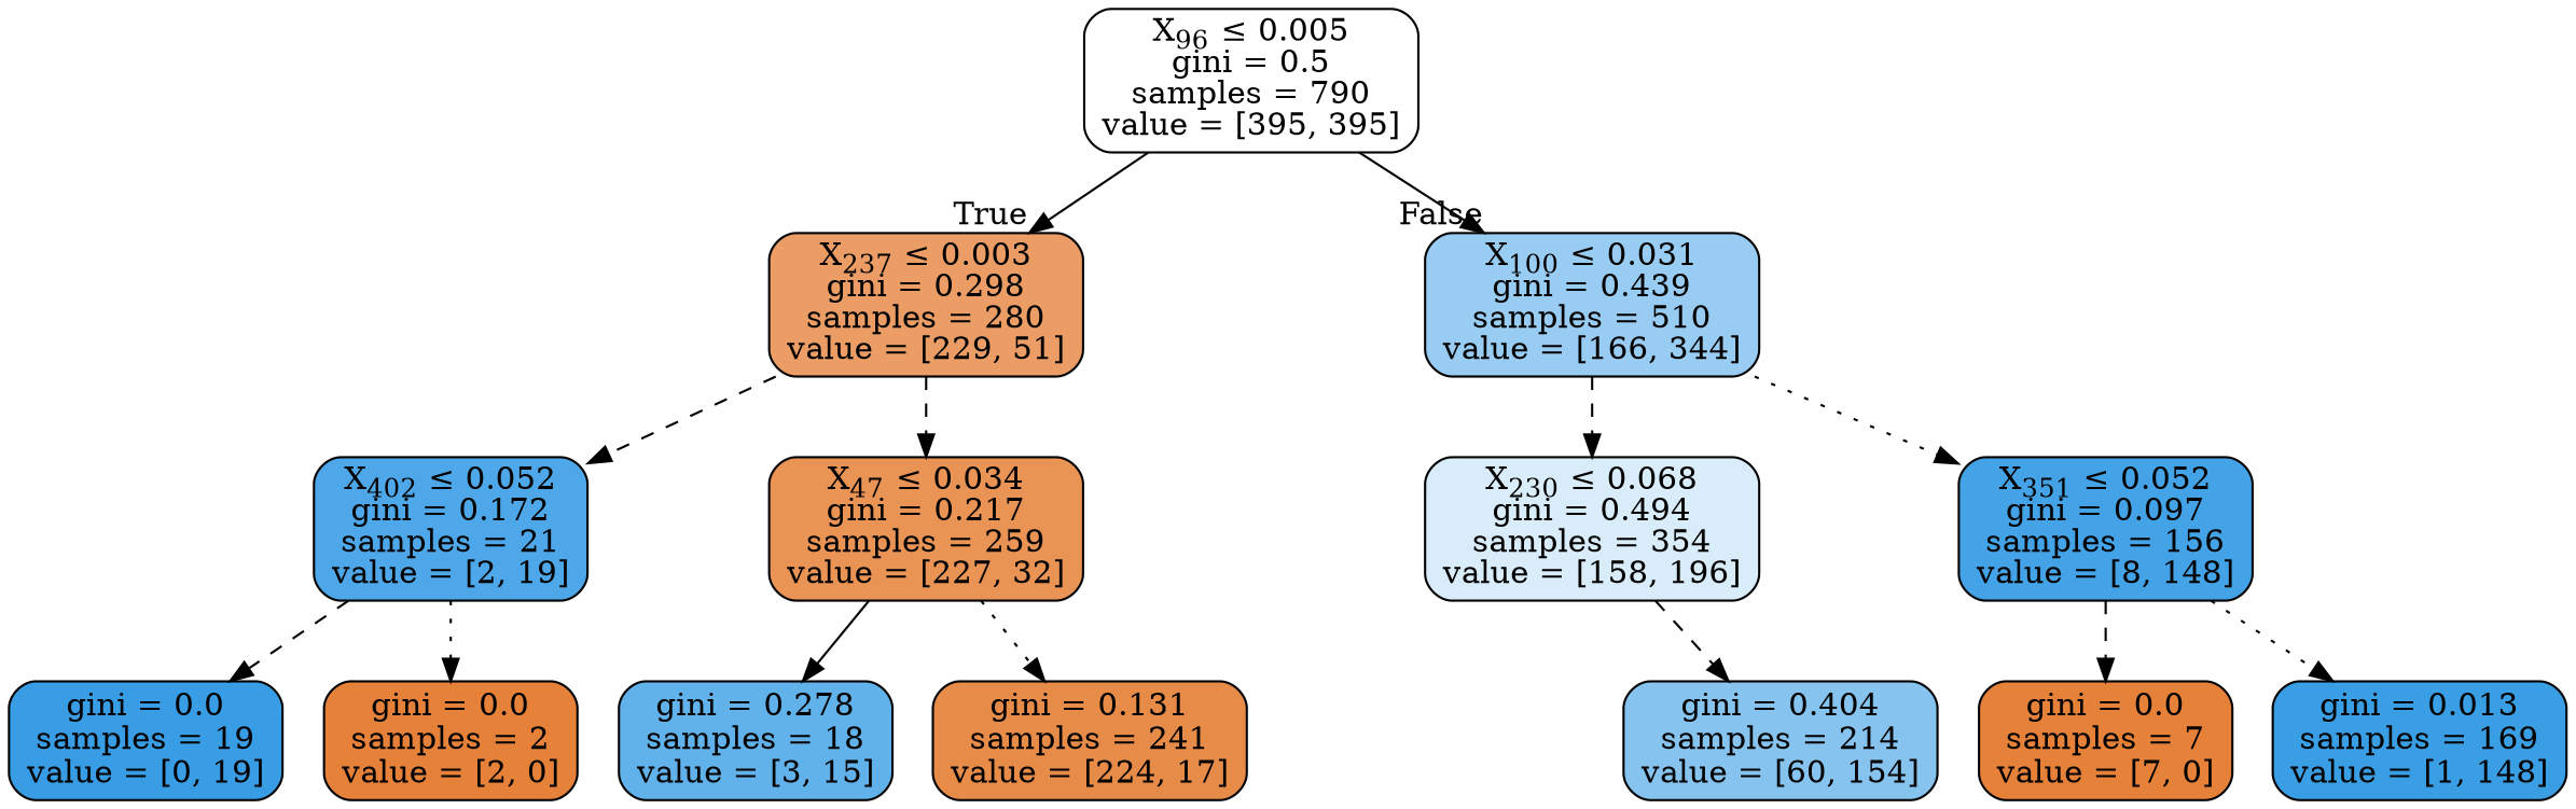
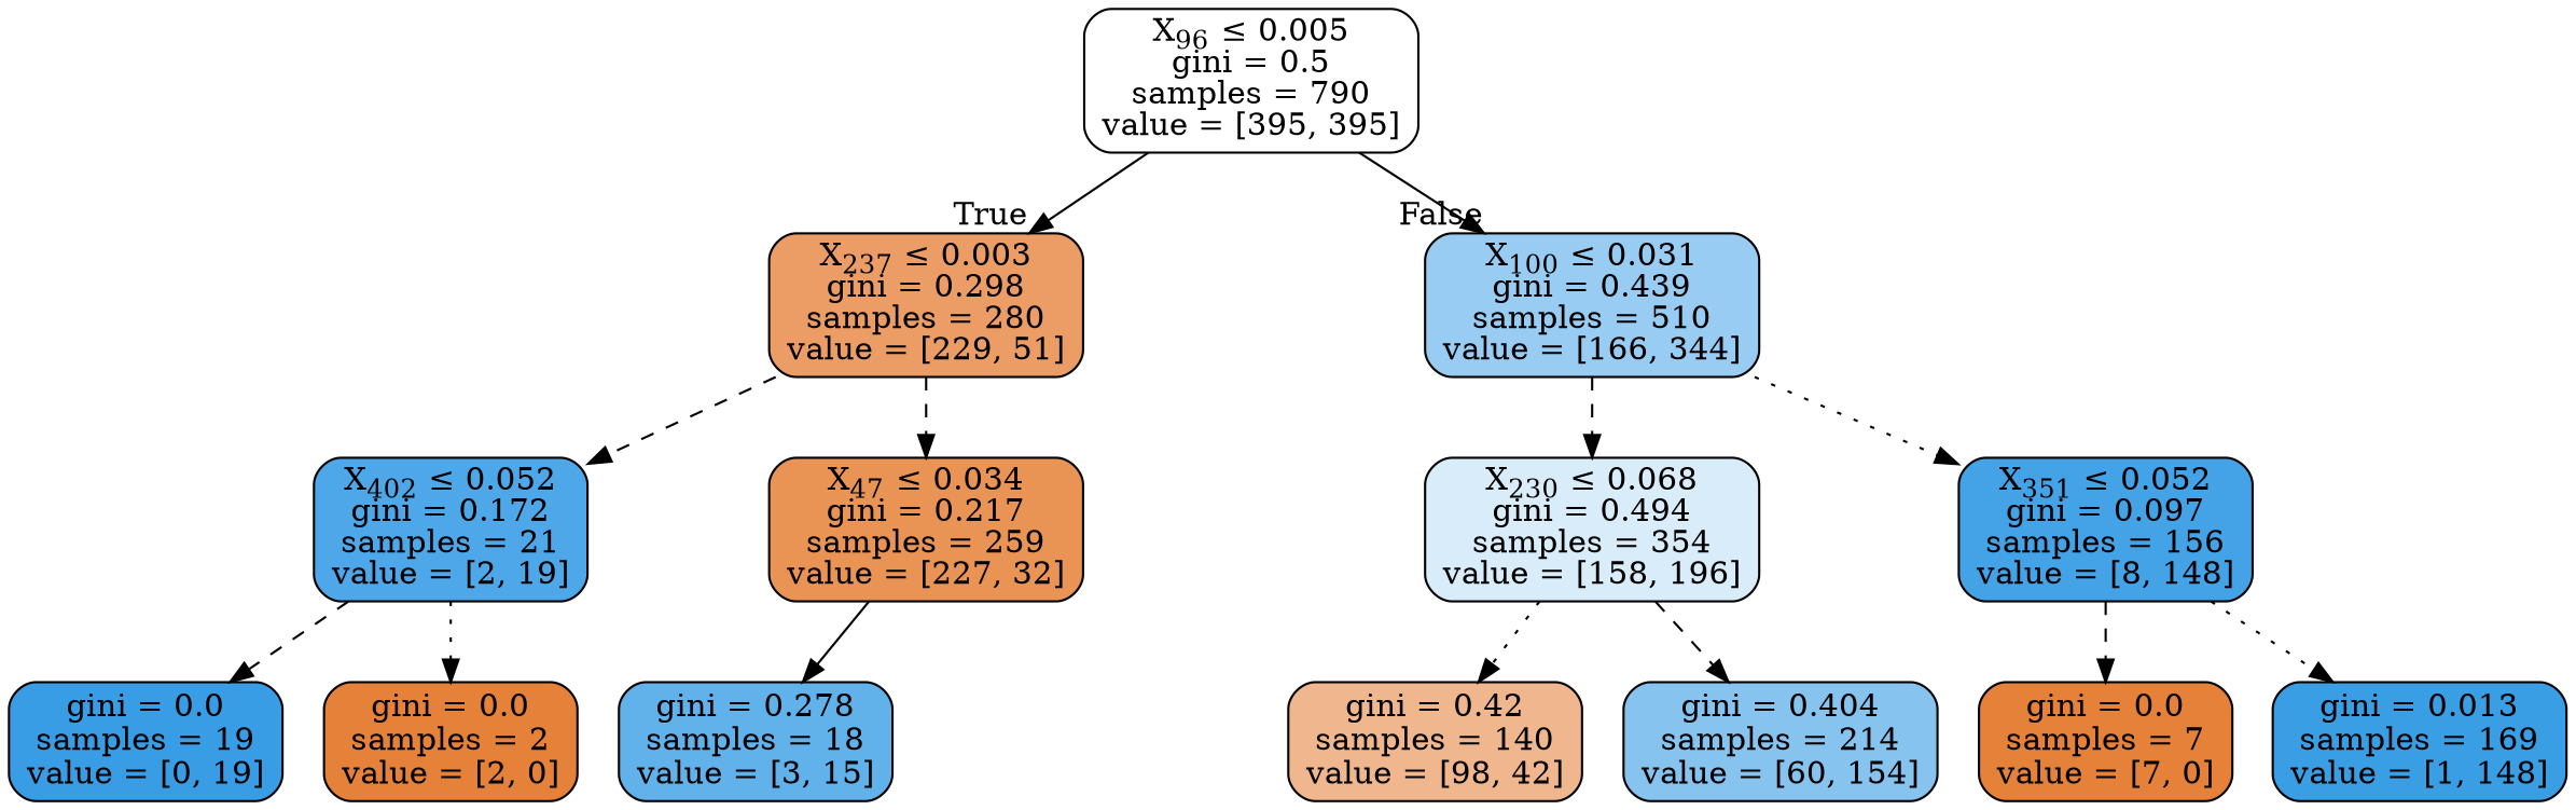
  digraph {
    fontname="DejaVu Serif"
    node [color=black fillcolor="#e58139" fontname="DejaVu Serif" shape=box style="filled, rounded"]
    edge [fontname="DejaVu Serif" style=dashed]
    n1 [fillcolor="#ffffff" label=<X<SUB>96</SUB> &le; 0.005<br/>gini = 0.5<br/>samples = 790<br/>value = [395, 395]>]
    n2 [fillcolor="#eb9d65" label=<X<SUB>237</SUB> &le; 0.003<br/>gini = 0.298<br/>samples = 280<br/>value = [229, 51]>]
    n3 [fillcolor="#99ccf2" label=<X<SUB>100</SUB> &le; 0.031<br/>gini = 0.439<br/>samples = 510<br/>value = [166, 344]>]
    n4 [fillcolor="#4ea7e8" label=<X<SUB>402</SUB> &le; 0.052<br/>gini = 0.172<br/>samples = 21<br/>value = [2, 19]>]
    n5 [fillcolor="#e99355" label=<X<SUB>47</SUB> &le; 0.034<br/>gini = 0.217<br/>samples = 259<br/>value = [227, 32]>]
    n6 [fillcolor="#d9ecfa" label=<X<SUB>230</SUB> &le; 0.068<br/>gini = 0.494<br/>samples = 354<br/>value = [158, 196]>]
    n7 [fillcolor="#44a2e6" label=<X<SUB>351</SUB> &le; 0.052<br/>gini = 0.097<br/>samples = 156<br/>value = [8, 148]>]
    n8 [fillcolor="#399de5" label=<gini = 0.0<br/>samples = 19<br/>value = [0, 19]>]
    n9 [label=<gini = 0.0<br/>samples = 2<br/>value = [2, 0]>]
    n10 [fillcolor="#61b1ea" label=<gini = 0.278<br/>samples = 18<br/>value = [3, 15]>]
-   n11 [fillcolor="#e78b48" label=<gini = 0.131<br/>samples = 241<br/>value = [224, 17]>]
+   n12 [fillcolor="#f0b78e" label=<gini = 0.42<br/>samples = 140<br/>value = [98, 42]>]
    n13 [fillcolor="#86c3ef" label=<gini = 0.404<br/>samples = 214<br/>value = [60, 154]>]
    n14 [label=<gini = 0.0<br/>samples = 7<br/>value = [7, 0]>]
    n15 [fillcolor="#3a9ee5" label=<gini = 0.013<br/>samples = 169<br/>value = [1, 148]>]
    n1 -> n2 [headlabel=True labelangle=45 labeldistance=2.5 style=solid]
    n1 -> n3 [headlabel=False labelangle=-45 labeldistance=2.5 style=solid]
    n2 -> n4
    n2 -> n5
    n3 -> n6
    n3 -> n7 [style=dotted]
    n4 -> n8
    n4 -> n9 [style=dotted]
    n5 -> n10 [style=solid]
-   n5 -> n11 [style=dotted]
+   n6 -> n12 [style=dotted]
    n6 -> n13
    n7 -> n14
    n7 -> n15 [style=dotted]
  }
